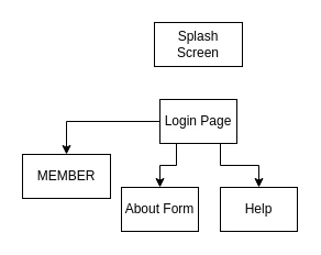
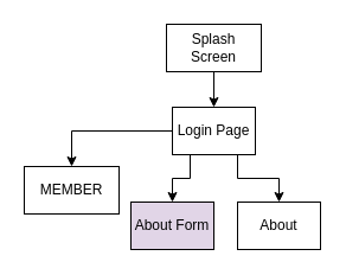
  <mxCell id="0" />
  <mxCell id="1" parent="0" />
  <mxCell id="2" style="edgeStyle=orthogonalEdgeStyle;rounded=0;orthogonalLoop=1;jettySize=auto;html=1;exitX=0;exitY=0.5;exitDx=0;exitDy=0;entryX=0.5;entryY=0;entryDx=0;entryDy=0;" edge="1" parent="1" source="5" target="6"><mxGeometry relative="1" as="geometry" /></mxCell>
  <mxCell id="3" style="edgeStyle=orthogonalEdgeStyle;rounded=0;orthogonalLoop=1;jettySize=auto;html=1;exitX=0.5;exitY=1;exitDx=0;exitDy=0;entryX=0.5;entryY=0;entryDx=0;entryDy=0;" edge="1" parent="1" source="5" target="9"><mxGeometry relative="1" as="geometry"><Array as="points"><mxPoint x="160" y="130" /><mxPoint x="160" y="150" /><mxPoint x="145" y="150" /></Array></mxGeometry></mxCell>
  <mxCell id="4" style="edgeStyle=orthogonalEdgeStyle;rounded=0;orthogonalLoop=1;jettySize=auto;html=1;exitX=0.75;exitY=1;exitDx=0;exitDy=0;entryX=0.5;entryY=0;entryDx=0;entryDy=0;" edge="1" parent="1" source="5" target="10"><mxGeometry relative="1" as="geometry"><Array as="points"><mxPoint x="200" y="130" /><mxPoint x="200" y="150" /><mxPoint x="235" y="150" /></Array></mxGeometry></mxCell>
  <mxCell id="5" value="Login Page" style="rounded=0;whiteSpace=wrap;html=1;" vertex="1" parent="1"><mxGeometry x="145" y="90" width="70" height="40" as="geometry" /></mxCell>
  <mxCell id="6" value="MEMBER" style="rounded=0;whiteSpace=wrap;html=1;" vertex="1" parent="1"><mxGeometry x="20" y="140" width="80" height="40" as="geometry" /></mxCell>
+ <mxCell id="7" style="edgeStyle=orthogonalEdgeStyle;rounded=0;orthogonalLoop=1;jettySize=auto;html=1;entryX=0.5;entryY=0;entryDx=0;entryDy=0;" edge="1" parent="1" source="8" target="5"><mxGeometry relative="1" as="geometry" /></mxCell>
  <mxCell id="8" value="Splash Screen" style="rounded=0;whiteSpace=wrap;html=1;" vertex="1" parent="1"><mxGeometry x="140" y="20" width="80" height="40" as="geometry" /></mxCell>
- <mxCell id="9" value="About Form" style="rounded=0;whiteSpace=wrap;html=1;" vertex="1" parent="1"><mxGeometry x="110" y="170" width="70" height="40" as="geometry" /></mxCell>
- <mxCell id="10" value="Help" style="rounded=0;whiteSpace=wrap;html=1;" vertex="1" parent="1"><mxGeometry x="200" y="170" width="70" height="40" as="geometry" /></mxCell>
+ <mxCell id="9" value="About Form" style="rounded=0;whiteSpace=wrap;html=1;fillColor=#e1d5e7;" vertex="1" parent="1"><mxGeometry x="110" y="170" width="70" height="40" as="geometry" /></mxCell>
+ <mxCell id="10" value="About" style="rounded=0;whiteSpace=wrap;html=1;" vertex="1" parent="1"><mxGeometry x="200" y="170" width="70" height="40" as="geometry" /></mxCell>
